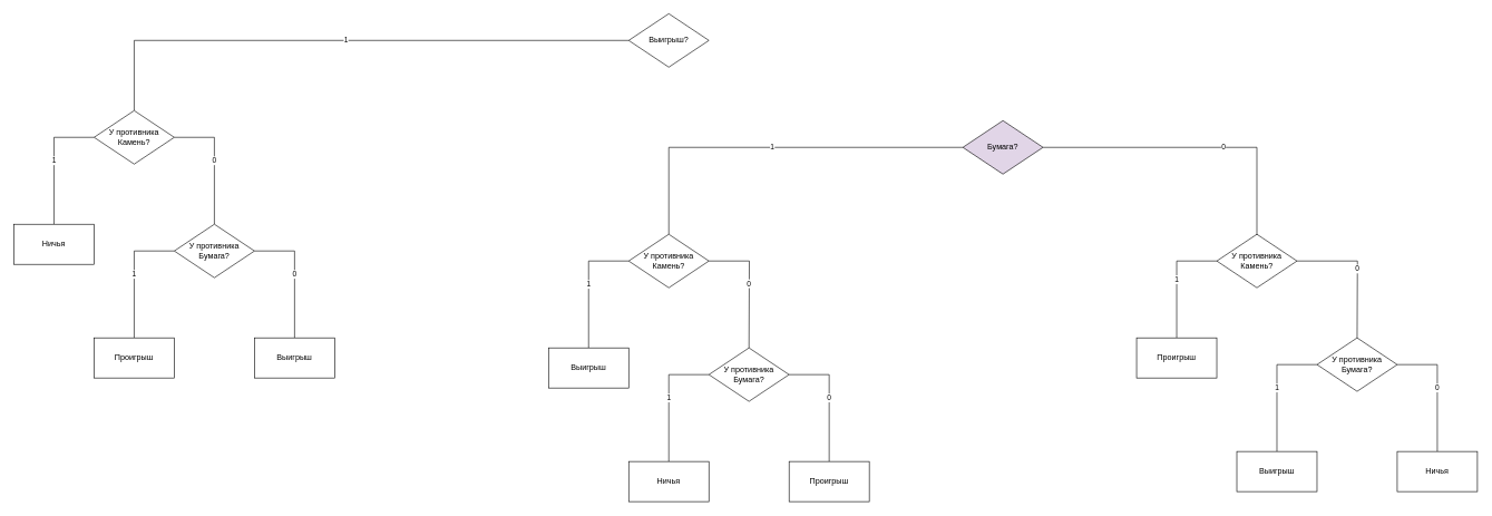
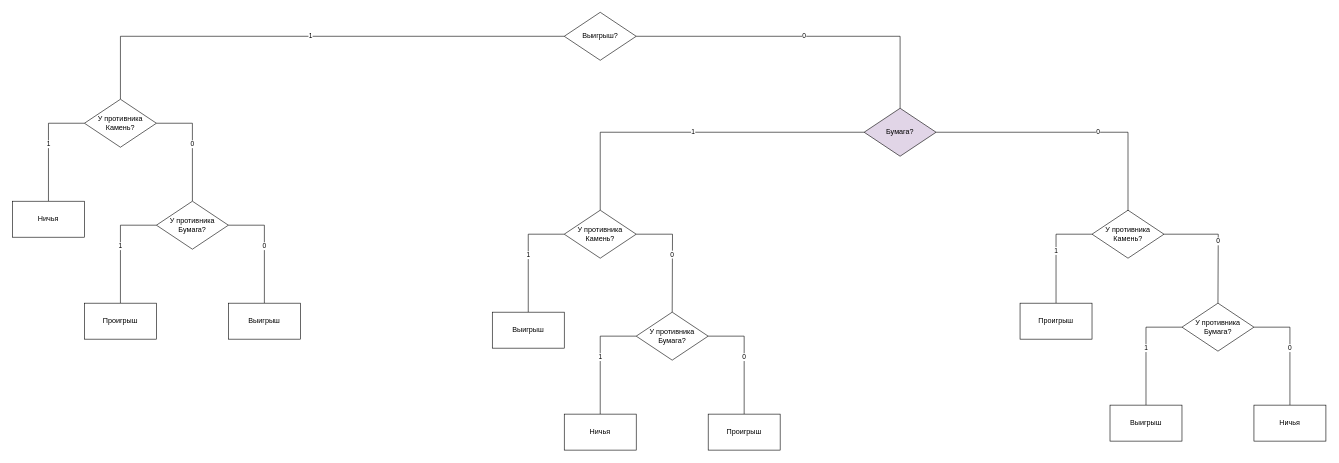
  <mxCell id="0" />
  <mxCell id="1" parent="0" />
  <mxCell id="2" value="1" style="edgeStyle=orthogonalEdgeStyle;rounded=0;orthogonalLoop=1;jettySize=auto;html=1;exitX=0;exitY=0.5;exitDx=0;exitDy=0;endArrow=none;endFill=0;entryX=0.5;entryY=0;entryDx=0;entryDy=0;" edge="1" parent="1" source="4" target="7"><mxGeometry relative="1" as="geometry"><mxPoint x="880" y="180" as="targetPoint" /></mxGeometry></mxCell>
+ <mxCell id="3" value="0" style="edgeStyle=orthogonalEdgeStyle;rounded=0;orthogonalLoop=1;jettySize=auto;html=1;exitX=1;exitY=0.5;exitDx=0;exitDy=0;endArrow=none;endFill=0;entryX=0.5;entryY=0;entryDx=0;entryDy=0;" edge="1" parent="1" source="4" target="16"><mxGeometry relative="1" as="geometry"><mxPoint x="1120" y="180" as="targetPoint" /></mxGeometry></mxCell>
  <mxCell id="4" value="Выигрыш?" style="rhombus;whiteSpace=wrap;html=1;" vertex="1" parent="1"><mxGeometry x="940" y="20" width="120" height="80" as="geometry" /></mxCell>
  <mxCell id="5" value="1" style="edgeStyle=orthogonalEdgeStyle;rounded=0;orthogonalLoop=1;jettySize=auto;html=1;exitX=0;exitY=0.5;exitDx=0;exitDy=0;endArrow=none;endFill=0;entryX=0.5;entryY=0;entryDx=0;entryDy=0;" edge="1" parent="1" source="7" target="8"><mxGeometry relative="1" as="geometry"><mxPoint x="80" y="325" as="targetPoint" /></mxGeometry></mxCell>
  <mxCell id="6" value="0" style="edgeStyle=orthogonalEdgeStyle;rounded=0;orthogonalLoop=1;jettySize=auto;html=1;exitX=1;exitY=0.5;exitDx=0;exitDy=0;endArrow=none;endFill=0;entryX=0.5;entryY=0;entryDx=0;entryDy=0;" edge="1" parent="1" source="7" target="11"><mxGeometry relative="1" as="geometry"><mxPoint x="320" y="325" as="targetPoint" /></mxGeometry></mxCell>
  <mxCell id="7" value="У противника Камень?" style="rhombus;whiteSpace=wrap;html=1;" vertex="1" parent="1"><mxGeometry x="140" y="165" width="120" height="80" as="geometry" /></mxCell>
  <mxCell id="8" value="Ничья" style="rounded=0;whiteSpace=wrap;html=1;" vertex="1" parent="1"><mxGeometry x="20" y="335" width="120" height="60" as="geometry" /></mxCell>
  <mxCell id="9" value="1" style="edgeStyle=orthogonalEdgeStyle;rounded=0;orthogonalLoop=1;jettySize=auto;html=1;exitX=0;exitY=0.5;exitDx=0;exitDy=0;endArrow=none;endFill=0;entryX=0.5;entryY=0;entryDx=0;entryDy=0;" edge="1" parent="1" source="11" target="12"><mxGeometry relative="1" as="geometry"><mxPoint x="200" y="505" as="targetPoint" /></mxGeometry></mxCell>
  <mxCell id="10" value="0" style="edgeStyle=orthogonalEdgeStyle;rounded=0;orthogonalLoop=1;jettySize=auto;html=1;exitX=1;exitY=0.5;exitDx=0;exitDy=0;endArrow=none;endFill=0;entryX=0.5;entryY=0;entryDx=0;entryDy=0;" edge="1" parent="1" source="11" target="13"><mxGeometry relative="1" as="geometry"><mxPoint x="440" y="505" as="targetPoint" /></mxGeometry></mxCell>
  <mxCell id="11" value="У противника Бумага?" style="rhombus;whiteSpace=wrap;html=1;" vertex="1" parent="1"><mxGeometry x="260" y="335" width="120" height="80" as="geometry" /></mxCell>
  <mxCell id="12" value="Проигрыш" style="rounded=0;whiteSpace=wrap;html=1;" vertex="1" parent="1"><mxGeometry x="140" y="505" width="120" height="60" as="geometry" /></mxCell>
  <mxCell id="13" value="Выигрыш" style="rounded=0;whiteSpace=wrap;html=1;" vertex="1" parent="1"><mxGeometry x="380" y="505" width="120" height="60" as="geometry" /></mxCell>
  <mxCell id="14" value="1" style="edgeStyle=orthogonalEdgeStyle;rounded=0;orthogonalLoop=1;jettySize=auto;html=1;exitX=0;exitY=0.5;exitDx=0;exitDy=0;endArrow=none;endFill=0;entryX=0.5;entryY=0;entryDx=0;entryDy=0;" edge="1" parent="1" source="16" target="19"><mxGeometry relative="1" as="geometry"><mxPoint x="1000" y="340" as="targetPoint" /></mxGeometry></mxCell>
  <mxCell id="15" value="0" style="edgeStyle=orthogonalEdgeStyle;rounded=0;orthogonalLoop=1;jettySize=auto;html=1;exitX=1;exitY=0.5;exitDx=0;exitDy=0;endArrow=none;endFill=0;entryX=0.5;entryY=0;entryDx=0;entryDy=0;" edge="1" parent="1" source="16" target="28"><mxGeometry relative="1" as="geometry"><mxPoint x="1840" y="360" as="targetPoint" /><Array as="points"><mxPoint x="1880" y="220" /><mxPoint x="1880" y="395" /></Array></mxGeometry></mxCell>
  <mxCell id="16" value="Бумага?" style="rhombus;whiteSpace=wrap;html=1;fillColor=#e1d5e7;" vertex="1" parent="1"><mxGeometry x="1440" y="180" width="120" height="80" as="geometry" /></mxCell>
  <mxCell id="17" value="1" style="edgeStyle=orthogonalEdgeStyle;rounded=0;orthogonalLoop=1;jettySize=auto;html=1;exitX=0;exitY=0.5;exitDx=0;exitDy=0;endArrow=none;endFill=0;entryX=0.5;entryY=0;entryDx=0;entryDy=0;" edge="1" parent="1" source="19" target="20"><mxGeometry relative="1" as="geometry"><mxPoint x="880" y="520" as="targetPoint" /></mxGeometry></mxCell>
  <mxCell id="18" value="0" style="edgeStyle=orthogonalEdgeStyle;rounded=0;orthogonalLoop=1;jettySize=auto;html=1;exitX=1;exitY=0.5;exitDx=0;exitDy=0;endArrow=none;endFill=0;entryX=0.5;entryY=0;entryDx=0;entryDy=0;" edge="1" parent="1" source="19"><mxGeometry relative="1" as="geometry"><mxPoint x="1120" y="520" as="targetPoint" /></mxGeometry></mxCell>
  <mxCell id="19" value="У противника Камень?" style="rhombus;whiteSpace=wrap;html=1;" vertex="1" parent="1"><mxGeometry x="940" y="350" width="120" height="80" as="geometry" /></mxCell>
  <mxCell id="20" value="Выигрыш" style="rounded=0;whiteSpace=wrap;html=1;" vertex="1" parent="1"><mxGeometry x="820" y="520" width="120" height="60" as="geometry" /></mxCell>
  <mxCell id="21" value="1" style="edgeStyle=orthogonalEdgeStyle;rounded=0;orthogonalLoop=1;jettySize=auto;html=1;exitX=0;exitY=0.5;exitDx=0;exitDy=0;endArrow=none;endFill=0;entryX=0.5;entryY=0;entryDx=0;entryDy=0;" edge="1" parent="1" source="23" target="24"><mxGeometry relative="1" as="geometry"><mxPoint x="1000" y="690" as="targetPoint" /></mxGeometry></mxCell>
  <mxCell id="22" value="0" style="edgeStyle=orthogonalEdgeStyle;rounded=0;orthogonalLoop=1;jettySize=auto;html=1;exitX=1;exitY=0.5;exitDx=0;exitDy=0;endArrow=none;endFill=0;entryX=0.5;entryY=0;entryDx=0;entryDy=0;" edge="1" parent="1" source="23" target="25"><mxGeometry relative="1" as="geometry"><mxPoint x="1240" y="690" as="targetPoint" /></mxGeometry></mxCell>
  <mxCell id="23" value="У противника Бумага?" style="rhombus;whiteSpace=wrap;html=1;" vertex="1" parent="1"><mxGeometry x="1060" y="520" width="120" height="80" as="geometry" /></mxCell>
  <mxCell id="24" value="Ничья" style="rounded=0;whiteSpace=wrap;html=1;" vertex="1" parent="1"><mxGeometry x="940" y="690" width="120" height="60" as="geometry" /></mxCell>
  <mxCell id="25" value="Проигрыш" style="rounded=0;whiteSpace=wrap;html=1;" vertex="1" parent="1"><mxGeometry x="1180" y="690" width="120" height="60" as="geometry" /></mxCell>
  <mxCell id="26" value="1" style="edgeStyle=orthogonalEdgeStyle;rounded=0;orthogonalLoop=1;jettySize=auto;html=1;exitX=0;exitY=0.5;exitDx=0;exitDy=0;endArrow=none;endFill=0;entryX=0.5;entryY=0;entryDx=0;entryDy=0;" edge="1" parent="1" source="28" target="29"><mxGeometry relative="1" as="geometry"><mxPoint x="1750" y="565" as="targetPoint" /></mxGeometry></mxCell>
  <mxCell id="27" value="0" style="edgeStyle=orthogonalEdgeStyle;rounded=0;orthogonalLoop=1;jettySize=auto;html=1;exitX=1;exitY=0.5;exitDx=0;exitDy=0;endArrow=none;endFill=0;entryX=0.5;entryY=0;entryDx=0;entryDy=0;" edge="1" parent="1" source="28"><mxGeometry relative="1" as="geometry"><mxPoint x="2030" y="505" as="targetPoint" /></mxGeometry></mxCell>
  <mxCell id="28" value="У противника Камень?" style="rhombus;whiteSpace=wrap;html=1;" vertex="1" parent="1"><mxGeometry x="1820" y="350" width="120" height="80" as="geometry" /></mxCell>
  <mxCell id="29" value="Проигрыш" style="rounded=0;whiteSpace=wrap;html=1;" vertex="1" parent="1"><mxGeometry x="1700" y="505" width="120" height="60" as="geometry" /></mxCell>
  <mxCell id="30" value="1" style="edgeStyle=orthogonalEdgeStyle;rounded=0;orthogonalLoop=1;jettySize=auto;html=1;exitX=0;exitY=0.5;exitDx=0;exitDy=0;endArrow=none;endFill=0;entryX=0.5;entryY=0;entryDx=0;entryDy=0;" edge="1" parent="1" source="32" target="33"><mxGeometry relative="1" as="geometry"><mxPoint x="1910" y="675" as="targetPoint" /></mxGeometry></mxCell>
  <mxCell id="31" value="0" style="edgeStyle=orthogonalEdgeStyle;rounded=0;orthogonalLoop=1;jettySize=auto;html=1;exitX=1;exitY=0.5;exitDx=0;exitDy=0;endArrow=none;endFill=0;entryX=0.5;entryY=0;entryDx=0;entryDy=0;" edge="1" parent="1" source="32" target="34"><mxGeometry relative="1" as="geometry"><mxPoint x="2150" y="675" as="targetPoint" /></mxGeometry></mxCell>
  <mxCell id="32" value="У противника Бумага?" style="rhombus;whiteSpace=wrap;html=1;" vertex="1" parent="1"><mxGeometry x="1970" y="505" width="120" height="80" as="geometry" /></mxCell>
  <mxCell id="33" value="Выигрыш" style="rounded=0;whiteSpace=wrap;html=1;" vertex="1" parent="1"><mxGeometry x="1850" y="675" width="120" height="60" as="geometry" /></mxCell>
  <mxCell id="34" value="Ничья" style="rounded=0;whiteSpace=wrap;html=1;" vertex="1" parent="1"><mxGeometry x="2090" y="675" width="120" height="60" as="geometry" /></mxCell>
